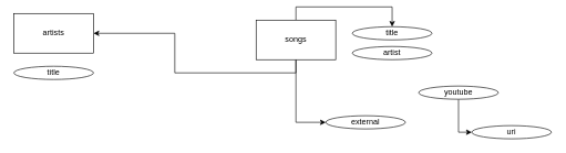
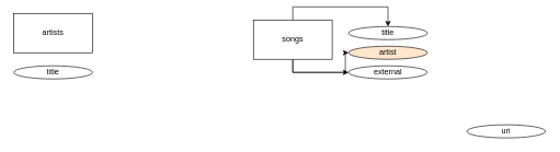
  <mxCell id="0" />
  <mxCell id="1" parent="0" />
  <mxCell id="2" style="edgeStyle=orthogonalEdgeStyle;rounded=0;orthogonalLoop=1;jettySize=auto;html=1;exitX=0.5;exitY=0;exitDx=0;exitDy=0;entryX=0.5;entryY=0;entryDx=0;entryDy=0;" edge="1" parent="1" source="5" target="6"><mxGeometry relative="1" as="geometry" /></mxCell>
- <mxCell id="3" style="edgeStyle=orthogonalEdgeStyle;rounded=0;orthogonalLoop=1;jettySize=auto;html=1;exitX=0.5;exitY=1;exitDx=0;exitDy=0;" edge="1" parent="1" source="5" target="12"><mxGeometry relative="1" as="geometry" /></mxCell>
+ <mxCell id="3" style="edgeStyle=orthogonalEdgeStyle;rounded=0;orthogonalLoop=1;jettySize=auto;html=1;exitX=0.5;exitY=1;exitDx=0;exitDy=0;entryX=0;entryY=0.5;entryDx=0;entryDy=0;" edge="1" parent="1" source="5" target="7"><mxGeometry relative="1" as="geometry" /></mxCell>
  <mxCell id="4" style="edgeStyle=orthogonalEdgeStyle;rounded=0;orthogonalLoop=1;jettySize=auto;html=1;exitX=0.5;exitY=1;exitDx=0;exitDy=0;entryX=0;entryY=0.5;entryDx=0;entryDy=0;" edge="1" parent="1" source="5" target="8"><mxGeometry relative="1" as="geometry" /></mxCell>
  <mxCell id="5" value="songs" style="rounded=0;whiteSpace=wrap;html=1;" vertex="1" parent="1"><mxGeometry x="385" y="30" width="120" height="60" as="geometry" /></mxCell>
  <mxCell id="6" value="title" style="ellipse;whiteSpace=wrap;html=1;" vertex="1" parent="1"><mxGeometry x="530" y="40" width="120" height="20" as="geometry" /></mxCell>
- <mxCell id="7" value="artist" style="ellipse;whiteSpace=wrap;html=1;" vertex="1" parent="1"><mxGeometry x="530" y="70" width="120" height="20" as="geometry" /></mxCell>
- <mxCell id="8" value="external" style="ellipse;whiteSpace=wrap;html=1;" vertex="1" parent="1"><mxGeometry x="490" y="175" width="120" height="20" as="geometry" /></mxCell>
- <mxCell id="9" style="edgeStyle=orthogonalEdgeStyle;rounded=0;orthogonalLoop=1;jettySize=auto;html=1;exitX=0.5;exitY=1;exitDx=0;exitDy=0;entryX=0;entryY=0.5;entryDx=0;entryDy=0;" edge="1" parent="1" source="10" target="11"><mxGeometry relative="1" as="geometry" /></mxCell>
- <mxCell id="10" value="youtube" style="ellipse;whiteSpace=wrap;html=1;" vertex="1" parent="1"><mxGeometry x="630" y="130" width="120" height="20" as="geometry" /></mxCell>
+ <mxCell id="7" value="artist" style="ellipse;whiteSpace=wrap;html=1;fillColor=#ffe6cc;" vertex="1" parent="1"><mxGeometry x="530" y="70" width="120" height="20" as="geometry" /></mxCell>
+ <mxCell id="8" value="external" style="ellipse;whiteSpace=wrap;html=1;" vertex="1" parent="1"><mxGeometry x="530" y="100" width="120" height="20" as="geometry" /></mxCell>
  <mxCell id="11" value="uri" style="ellipse;whiteSpace=wrap;html=1;" vertex="1" parent="1"><mxGeometry x="710" y="190" width="120" height="20" as="geometry" /></mxCell>
  <mxCell id="12" value="artists&lt;br&gt;" style="rounded=0;whiteSpace=wrap;html=1;" vertex="1" parent="1"><mxGeometry x="20" y="20" width="120" height="60" as="geometry" /></mxCell>
  <mxCell id="13" value="title" style="ellipse;whiteSpace=wrap;html=1;" vertex="1" parent="1"><mxGeometry x="20" y="100" width="120" height="20" as="geometry" /></mxCell>
